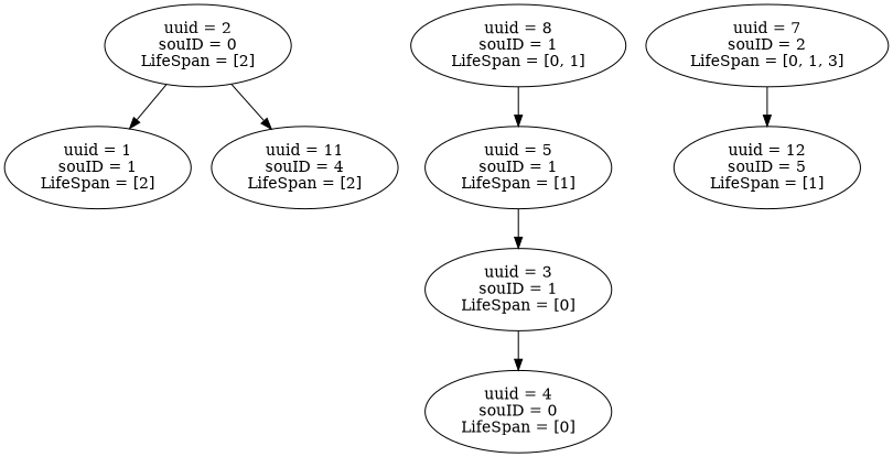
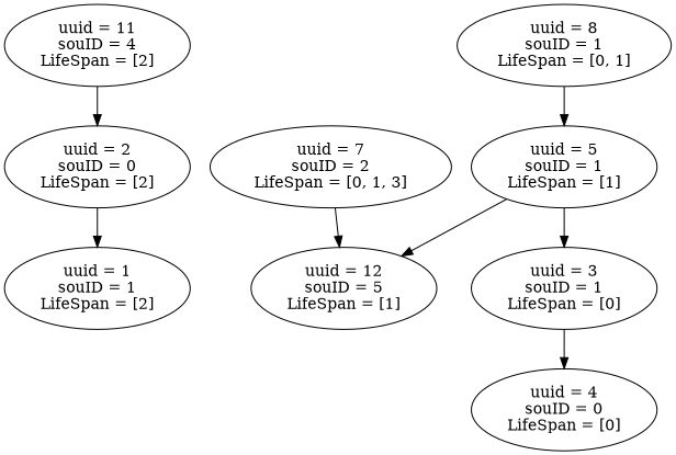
  digraph {
    n1 [label="uuid = 1\nsouID = 1\nLifeSpan = [2]"]
    n2 [label="uuid = 2\nsouID = 0\nLifeSpan = [2]"]
    n3 [label="uuid = 3\nsouID = 1\nLifeSpan = [0]"]
    n4 [label="uuid = 4\nsouID = 0\nLifeSpan = [0]"]
    n5 [label="uuid = 5\nsouID = 1\nLifeSpan = [1]"]
    n6 [label="uuid = 12\nsouID = 5\nLifeSpan = [1]"]
    n7 [label="uuid = 7\nsouID = 2\nLifeSpan = [0, 1, 3]"]
    n8 [label="uuid = 8\nsouID = 1\nLifeSpan = [0, 1]"]
    n9 [label="uuid = 11\nsouID = 4\nLifeSpan = [2]"]
    n2 -> n1
    n3 -> n4
    n5 -> n3
+   n5 -> n6
    n7 -> n6
    n8 -> n5
-   n2 -> n9
+   n9 -> n2
  }
